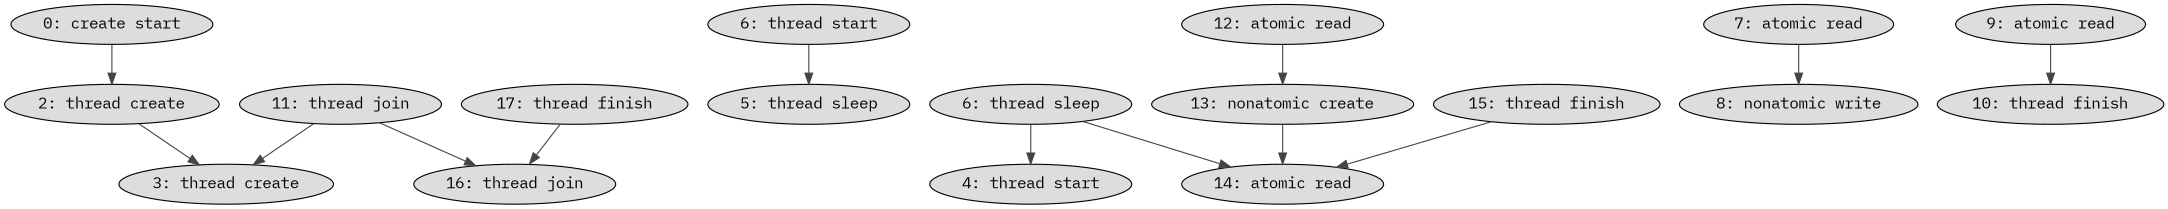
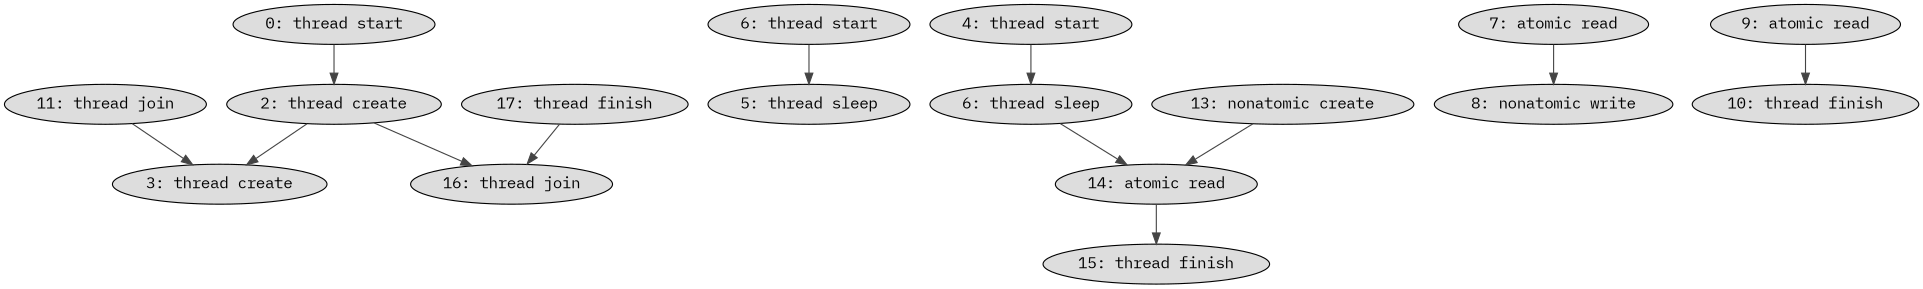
  digraph {
    bgcolor=white
    fontname="IBM Plex Mono"
    node [fillcolor="#DDDDDD" fontname="IBM Plex Mono" shape=ellipse style=filled]
    edge [color="#444444" fontname="IBM Plex Mono"]
-   n1 [label="0: create start"]
+   n1 [label="0: thread start"]
    n2 [label="2: thread create"]
    n3 [label="3: thread create"]
    n4 [label="6: thread start"]
    n5 [label="5: thread sleep"]
    n6 [label="11: thread join"]
    n7 [label="16: thread join"]
    n8 [label="4: thread start"]
    n9 [label="6: thread sleep"]
    n10 [label="14: atomic read"]
    n11 [label="7: atomic read"]
    n12 [label="8: nonatomic write"]
-   n13 [label="12: atomic read"]
    n14 [label="13: nonatomic create"]
    n15 [label="9: atomic read"]
    n16 [label="10: thread finish"]
    n17 [label="15: thread finish"]
    n18 [label="17: thread finish"]
    n1 -> n2
    n2 -> n3
    n4 -> n5
    n6 -> n3
-   n6 -> n7
-   n9 -> n8
+   n2 -> n7
+   n8 -> n9
    n9 -> n10
-   n17 -> n10
+   n10 -> n17
    n11 -> n12
-   n13 -> n14
    n14 -> n10
    n15 -> n16
    n18 -> n7
  }
